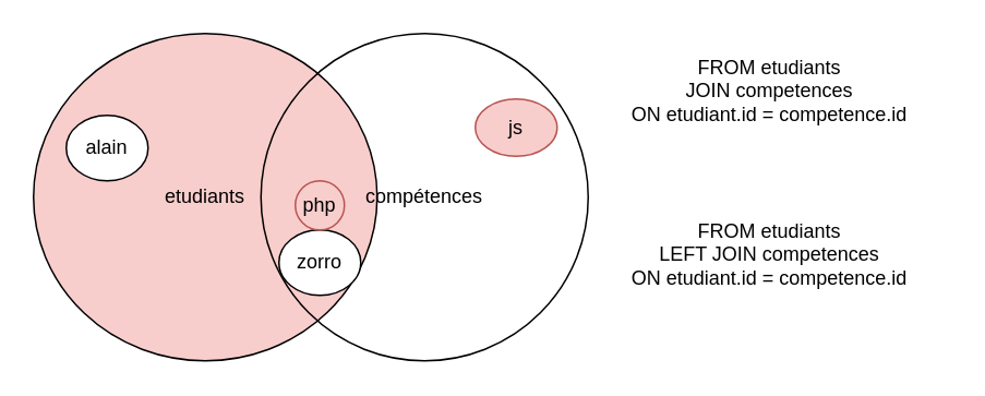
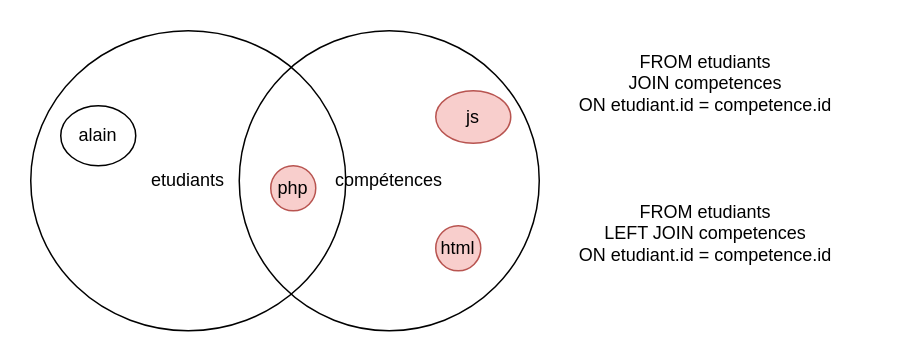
  <mxCell id="0" />
  <mxCell id="1" parent="0" />
- <mxCell id="2" value="etudiants" style="ellipse;whiteSpace=wrap;html=1;fillColor=#f8cecc;" parent="1" vertex="1"><mxGeometry x="20" y="20" width="210" height="200" as="geometry" /></mxCell>
+ <mxCell id="2" value="etudiants" style="ellipse;whiteSpace=wrap;html=1;" parent="1" vertex="1"><mxGeometry x="20" y="20" width="210" height="200" as="geometry" /></mxCell>
  <mxCell id="3" value="alain" style="ellipse;whiteSpace=wrap;html=1;" parent="1" vertex="1"><mxGeometry x="40" y="70" width="50" height="40" as="geometry" /></mxCell>
- <mxCell id="4" value="zorro" style="ellipse;whiteSpace=wrap;html=1;" parent="1" vertex="1"><mxGeometry x="170" y="140" width="50" height="40" as="geometry" /></mxCell>
  <mxCell id="5" value="compétences" style="ellipse;whiteSpace=wrap;html=1;aspect=fixed;fillColor=none;" parent="1" vertex="1"><mxGeometry x="159" y="20" width="200" height="200" as="geometry" /></mxCell>
  <mxCell id="6" value="FROM etudiants&lt;br&gt;JOIN competences&lt;br&gt;ON etudiant.id = competence.id" style="text;html=1;strokeColor=none;fillColor=none;align=center;verticalAlign=middle;whiteSpace=wrap;rounded=0;" parent="1" vertex="1"><mxGeometry x="360" y="40" width="220" height="30" as="geometry" /></mxCell>
  <mxCell id="7" value="FROM etudiants&lt;br&gt;LEFT JOIN competences&lt;br&gt;ON etudiant.id = competence.id" style="text;html=1;strokeColor=none;fillColor=none;align=center;verticalAlign=middle;whiteSpace=wrap;rounded=0;" parent="1" vertex="1"><mxGeometry x="360" y="140" width="220" height="30" as="geometry" /></mxCell>
  <mxCell id="8" value="php" style="ellipse;whiteSpace=wrap;html=1;fillColor=#f8cecc;strokeColor=#b85450;" vertex="1" parent="1"><mxGeometry x="180" y="110" width="30" height="30" as="geometry" /></mxCell>
  <mxCell id="9" value="js" style="ellipse;whiteSpace=wrap;html=1;fillColor=#f8cecc;strokeColor=#b85450;" vertex="1" parent="1"><mxGeometry x="290" y="60" width="50" height="35" as="geometry" /></mxCell>
+ <mxCell id="10" value="html" style="ellipse;whiteSpace=wrap;html=1;fillColor=#f8cecc;strokeColor=#b85450;" vertex="1" parent="1"><mxGeometry x="290" y="150" width="30" height="30" as="geometry" /></mxCell>
